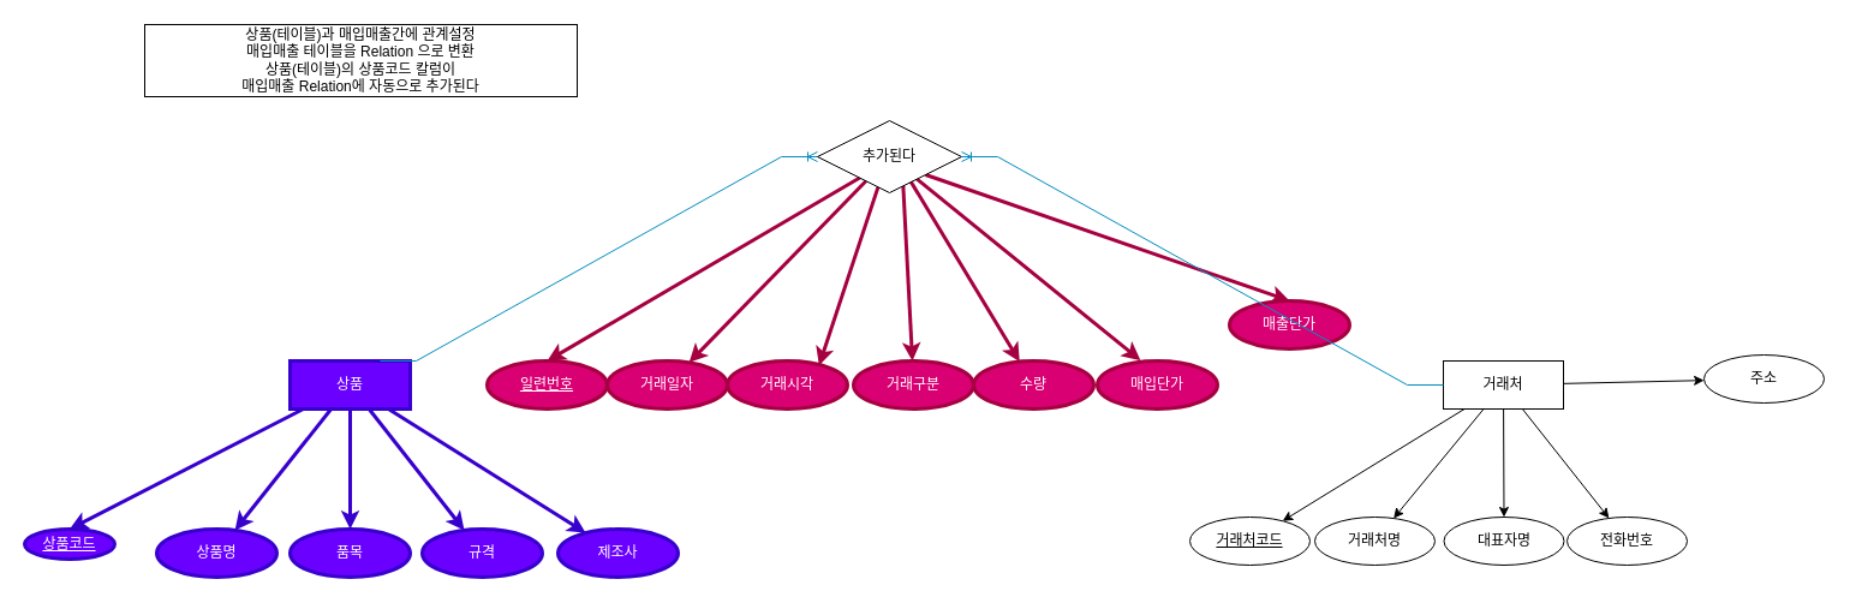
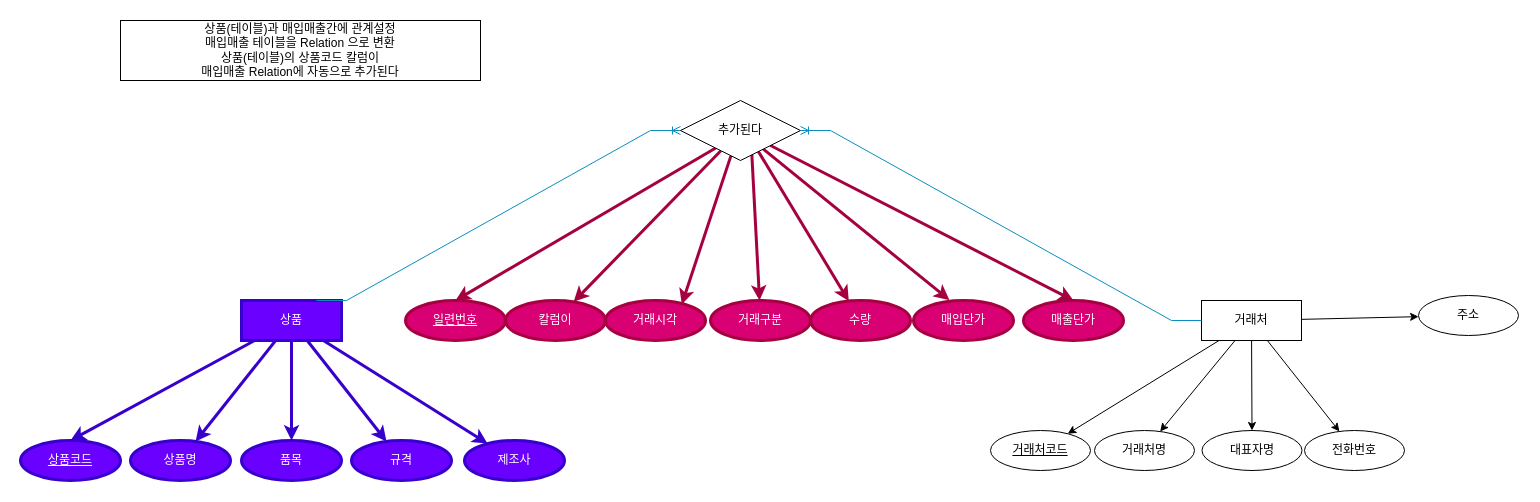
  <mxCell id="0" />
  <mxCell id="1" parent="0" />
  <mxCell id="2" style="rounded=0;orthogonalLoop=1;jettySize=auto;html=1;entryX=0.5;entryY=0;entryDx=0;entryDy=0;strokeWidth=3;strokeColor=#A50040;fillColor=#d80073;exitX=0.304;exitY=0.778;exitDx=0;exitDy=0;exitPerimeter=0;" parent="1" source="28" target="7" edge="1"><mxGeometry relative="1" as="geometry"><mxPoint x="714.52" y="160" as="sourcePoint" /></mxGeometry></mxCell>
  <mxCell id="3" style="rounded=0;orthogonalLoop=1;jettySize=auto;html=1;strokeWidth=3;strokeColor=#A50040;fillColor=#d80073;" parent="1" source="28" target="8" edge="1"><mxGeometry relative="1" as="geometry"><mxPoint x="724.037" y="160" as="sourcePoint" /></mxGeometry></mxCell>
  <mxCell id="4" style="rounded=0;orthogonalLoop=1;jettySize=auto;html=1;strokeWidth=3;strokeColor=#A50040;fillColor=#d80073;exitX=0.594;exitY=0.88;exitDx=0;exitDy=0;exitPerimeter=0;" parent="1" source="28" target="10" edge="1"><mxGeometry relative="1" as="geometry"><mxPoint x="754.406" y="160" as="sourcePoint" /></mxGeometry></mxCell>
  <mxCell id="5" style="rounded=0;orthogonalLoop=1;jettySize=auto;html=1;strokeWidth=3;strokeColor=#A50040;fillColor=#d80073;exitX=0.645;exitY=0.836;exitDx=0;exitDy=0;exitPerimeter=0;" parent="1" source="28" target="11" edge="1"><mxGeometry relative="1" as="geometry"><mxPoint x="761.813" y="160" as="sourcePoint" /></mxGeometry></mxCell>
  <mxCell id="6" style="rounded=0;orthogonalLoop=1;jettySize=auto;html=1;entryX=0.5;entryY=0;entryDx=0;entryDy=0;strokeWidth=3;strokeColor=#A50040;fillColor=#d80073;exitX=1;exitY=1;exitDx=0;exitDy=0;" parent="1" source="28" target="13" edge="1"><mxGeometry relative="1" as="geometry"><mxPoint x="780.36" y="160" as="sourcePoint" /></mxGeometry></mxCell>
  <mxCell id="7" value="일련번호" style="ellipse;whiteSpace=wrap;html=1;align=center;fontStyle=4;strokeWidth=3;strokeColor=#A50040;fillColor=#d80073;fontColor=#ffffff;" parent="1" vertex="1"><mxGeometry x="405" y="300" width="100" height="40" as="geometry" /></mxCell>
- <mxCell id="8" value="거래일자" style="ellipse;whiteSpace=wrap;html=1;align=center;strokeWidth=3;strokeColor=#A50040;fillColor=#d80073;fontColor=#ffffff;" parent="1" vertex="1"><mxGeometry x="505" y="300" width="100" height="40" as="geometry" /></mxCell>
+ <mxCell id="8" value="칼럼이" style="ellipse;whiteSpace=wrap;html=1;align=center;strokeWidth=3;strokeColor=#A50040;fillColor=#d80073;fontColor=#ffffff;" parent="1" vertex="1"><mxGeometry x="505" y="300" width="100" height="40" as="geometry" /></mxCell>
  <mxCell id="9" value="거래시각" style="ellipse;whiteSpace=wrap;html=1;align=center;strokeWidth=3;strokeColor=#A50040;fillColor=#d80073;fontColor=#ffffff;" parent="1" vertex="1"><mxGeometry x="605" y="300" width="100" height="40" as="geometry" /></mxCell>
  <mxCell id="10" value="거래구분" style="ellipse;whiteSpace=wrap;html=1;align=center;strokeWidth=3;strokeColor=#A50040;fillColor=#d80073;fontColor=#ffffff;" parent="1" vertex="1"><mxGeometry x="710" y="300" width="100" height="40" as="geometry" /></mxCell>
  <mxCell id="11" value="수량" style="ellipse;whiteSpace=wrap;html=1;align=center;strokeWidth=3;strokeColor=#A50040;fillColor=#d80073;fontColor=#ffffff;" parent="1" vertex="1"><mxGeometry x="810" y="300" width="100" height="40" as="geometry" /></mxCell>
  <mxCell id="12" value="매입단가" style="ellipse;whiteSpace=wrap;html=1;align=center;strokeWidth=3;strokeColor=#A50040;fillColor=#d80073;fontColor=#ffffff;" parent="1" vertex="1"><mxGeometry x="913" y="300" width="100" height="40" as="geometry" /></mxCell>
- <mxCell id="13" value="매출단가" style="ellipse;whiteSpace=wrap;html=1;align=center;strokeWidth=3;strokeColor=#A50040;fillColor=#d80073;fontColor=#ffffff;" parent="1" vertex="1"><mxGeometry x="1023" y="250" width="100" height="40" as="geometry" /></mxCell>
+ <mxCell id="13" value="매출단가" style="ellipse;whiteSpace=wrap;html=1;align=center;strokeWidth=3;strokeColor=#A50040;fillColor=#d80073;fontColor=#ffffff;" parent="1" vertex="1"><mxGeometry x="1023" y="300" width="100" height="40" as="geometry" /></mxCell>
  <mxCell id="14" style="rounded=0;orthogonalLoop=1;jettySize=auto;html=1;entryX=0.359;entryY=-0.011;entryDx=0;entryDy=0;entryPerimeter=0;strokeWidth=3;strokeColor=#A50040;fillColor=#d80073;exitX=0.688;exitY=0.807;exitDx=0;exitDy=0;exitPerimeter=0;" parent="1" source="28" target="12" edge="1"><mxGeometry relative="1" as="geometry"><mxPoint x="770.48" y="160" as="sourcePoint" /></mxGeometry></mxCell>
  <mxCell id="15" style="rounded=0;orthogonalLoop=1;jettySize=auto;html=1;entryX=0.763;entryY=0.094;entryDx=0;entryDy=0;entryPerimeter=0;strokeWidth=3;strokeColor=#A50040;fillColor=#d80073;exitX=0.42;exitY=0.923;exitDx=0;exitDy=0;exitPerimeter=0;" parent="1" source="28" target="9" edge="1"><mxGeometry relative="1" as="geometry"><mxPoint x="732.778" y="160" as="sourcePoint" /></mxGeometry></mxCell>
  <mxCell id="16" style="rounded=0;orthogonalLoop=1;jettySize=auto;html=1;entryX=0.5;entryY=0;entryDx=0;entryDy=0;strokeWidth=3;fillColor=#6a00ff;strokeColor=#3700CC;" edge="1" parent="1" source="21" target="22"><mxGeometry relative="1" as="geometry" /></mxCell>
  <mxCell id="17" style="rounded=0;orthogonalLoop=1;jettySize=auto;html=1;strokeWidth=3;fillColor=#6a00ff;strokeColor=#3700CC;" edge="1" parent="1" source="21" target="23"><mxGeometry relative="1" as="geometry" /></mxCell>
  <mxCell id="18" style="rounded=0;orthogonalLoop=1;jettySize=auto;html=1;strokeWidth=3;fillColor=#6a00ff;strokeColor=#3700CC;" edge="1" parent="1" source="21" target="24"><mxGeometry relative="1" as="geometry" /></mxCell>
  <mxCell id="19" style="rounded=0;orthogonalLoop=1;jettySize=auto;html=1;strokeWidth=3;fillColor=#6a00ff;strokeColor=#3700CC;" edge="1" parent="1" source="21" target="25"><mxGeometry relative="1" as="geometry" /></mxCell>
  <mxCell id="20" style="rounded=0;orthogonalLoop=1;jettySize=auto;html=1;strokeWidth=3;fillColor=#6a00ff;strokeColor=#3700CC;" edge="1" parent="1" source="21" target="26"><mxGeometry relative="1" as="geometry" /></mxCell>
  <mxCell id="21" value="상품" style="whiteSpace=wrap;html=1;align=center;strokeWidth=3;fillColor=#6a00ff;strokeColor=#3700CC;fontColor=#ffffff;" vertex="1" parent="1"><mxGeometry x="241" y="300" width="100" height="40" as="geometry" /></mxCell>
- <mxCell id="22" value="상품코드" style="ellipse;whiteSpace=wrap;html=1;align=center;fontStyle=4;strokeWidth=3;fillColor=#6a00ff;strokeColor=#3700CC;fontColor=#ffffff;" vertex="1" parent="1"><mxGeometry x="20" y="440" width="75" height="25" as="geometry" /></mxCell>
+ <mxCell id="22" value="상품코드" style="ellipse;whiteSpace=wrap;html=1;align=center;fontStyle=4;strokeWidth=3;fillColor=#6a00ff;strokeColor=#3700CC;fontColor=#ffffff;" vertex="1" parent="1"><mxGeometry x="20" y="440" width="100" height="40" as="geometry" /></mxCell>
  <mxCell id="23" value="상품명" style="ellipse;whiteSpace=wrap;html=1;align=center;strokeWidth=3;fillColor=#6a00ff;strokeColor=#3700CC;fontColor=#ffffff;" vertex="1" parent="1"><mxGeometry x="130" y="440" width="100" height="40" as="geometry" /></mxCell>
  <mxCell id="24" value="품목" style="ellipse;whiteSpace=wrap;html=1;align=center;strokeWidth=3;fillColor=#6a00ff;strokeColor=#3700CC;fontColor=#ffffff;" vertex="1" parent="1"><mxGeometry x="241" y="440" width="100" height="40" as="geometry" /></mxCell>
  <mxCell id="25" value="규격" style="ellipse;whiteSpace=wrap;html=1;align=center;strokeWidth=3;fillColor=#6a00ff;strokeColor=#3700CC;fontColor=#ffffff;" vertex="1" parent="1"><mxGeometry x="351" y="440" width="100" height="40" as="geometry" /></mxCell>
  <mxCell id="26" value="제조사" style="ellipse;whiteSpace=wrap;html=1;align=center;strokeWidth=3;fillColor=#6a00ff;strokeColor=#3700CC;fontColor=#ffffff;" vertex="1" parent="1"><mxGeometry x="464" y="440" width="100" height="40" as="geometry" /></mxCell>
  <mxCell id="27" value="" style="edgeStyle=entityRelationEdgeStyle;fontSize=12;html=1;endArrow=ERoneToMany;rounded=0;exitX=0.75;exitY=0;exitDx=0;exitDy=0;entryX=0;entryY=0.5;entryDx=0;entryDy=0;fillColor=#dae8fc;strokeColor=#088EBF;" edge="1" parent="1" source="21" target="28"><mxGeometry width="100" height="100" relative="1" as="geometry"><mxPoint x="62" y="220" as="sourcePoint" /><mxPoint x="693" y="130" as="targetPoint" /></mxGeometry></mxCell>
  <mxCell id="28" value="추가된다" style="shape=rhombus;perimeter=rhombusPerimeter;whiteSpace=wrap;html=1;align=center;" vertex="1" parent="1"><mxGeometry x="680" y="100" width="120" height="60" as="geometry" /></mxCell>
  <mxCell id="29" value="상품(테이블)과 매입매출간에 관계설정&lt;br&gt;매입매출 테이블을 Relation 으로 변환&lt;br&gt;상품(테이블)의 상품코드 칼럼이&lt;br&gt;매입매출 Relation에 자동으로 추가된다" style="whiteSpace=wrap;html=1;" vertex="1" parent="1"><mxGeometry x="120" y="20" width="360" height="60" as="geometry" /></mxCell>
  <mxCell id="30" style="rounded=0;orthogonalLoop=1;jettySize=auto;html=1;" edge="1" parent="1" source="35" target="36"><mxGeometry relative="1" as="geometry" /></mxCell>
  <mxCell id="31" style="rounded=0;orthogonalLoop=1;jettySize=auto;html=1;" edge="1" parent="1" source="35" target="37"><mxGeometry relative="1" as="geometry" /></mxCell>
  <mxCell id="32" style="rounded=0;orthogonalLoop=1;jettySize=auto;html=1;entryX=0.5;entryY=0;entryDx=0;entryDy=0;" edge="1" parent="1" source="35" target="38"><mxGeometry relative="1" as="geometry" /></mxCell>
  <mxCell id="33" style="rounded=0;orthogonalLoop=1;jettySize=auto;html=1;" edge="1" parent="1" source="35" target="39"><mxGeometry relative="1" as="geometry" /></mxCell>
  <mxCell id="34" style="rounded=0;orthogonalLoop=1;jettySize=auto;html=1;" edge="1" parent="1" source="35" target="40"><mxGeometry relative="1" as="geometry" /></mxCell>
  <mxCell id="35" value="거래처" style="whiteSpace=wrap;html=1;align=center;" vertex="1" parent="1"><mxGeometry x="1201" y="300" width="100" height="40" as="geometry" /></mxCell>
  <mxCell id="36" value="거래처코드" style="ellipse;whiteSpace=wrap;html=1;align=center;fontStyle=4;" vertex="1" parent="1"><mxGeometry x="990" y="430" width="100" height="40" as="geometry" /></mxCell>
  <mxCell id="37" value="거래처명" style="ellipse;whiteSpace=wrap;html=1;align=center;" vertex="1" parent="1"><mxGeometry x="1094" y="430" width="100" height="40" as="geometry" /></mxCell>
  <mxCell id="38" value="대표자명" style="ellipse;whiteSpace=wrap;html=1;align=center;" vertex="1" parent="1"><mxGeometry x="1201.5" y="430" width="100" height="40" as="geometry" /></mxCell>
  <mxCell id="39" value="전화번호" style="ellipse;whiteSpace=wrap;html=1;align=center;" vertex="1" parent="1"><mxGeometry x="1304" y="430" width="100" height="40" as="geometry" /></mxCell>
  <mxCell id="40" value="주소" style="ellipse;whiteSpace=wrap;html=1;align=center;" vertex="1" parent="1"><mxGeometry x="1418" y="295" width="100" height="40" as="geometry" /></mxCell>
  <mxCell id="41" value="" style="edgeStyle=entityRelationEdgeStyle;fontSize=12;html=1;endArrow=ERoneToMany;rounded=0;entryX=1;entryY=0.5;entryDx=0;entryDy=0;fillColor=#dae8fc;strokeColor=#088EBF;" edge="1" parent="1" source="35" target="28"><mxGeometry width="100" height="100" relative="1" as="geometry"><mxPoint x="1490" y="280" as="sourcePoint" /><mxPoint x="1713" y="40" as="targetPoint" /></mxGeometry></mxCell>
